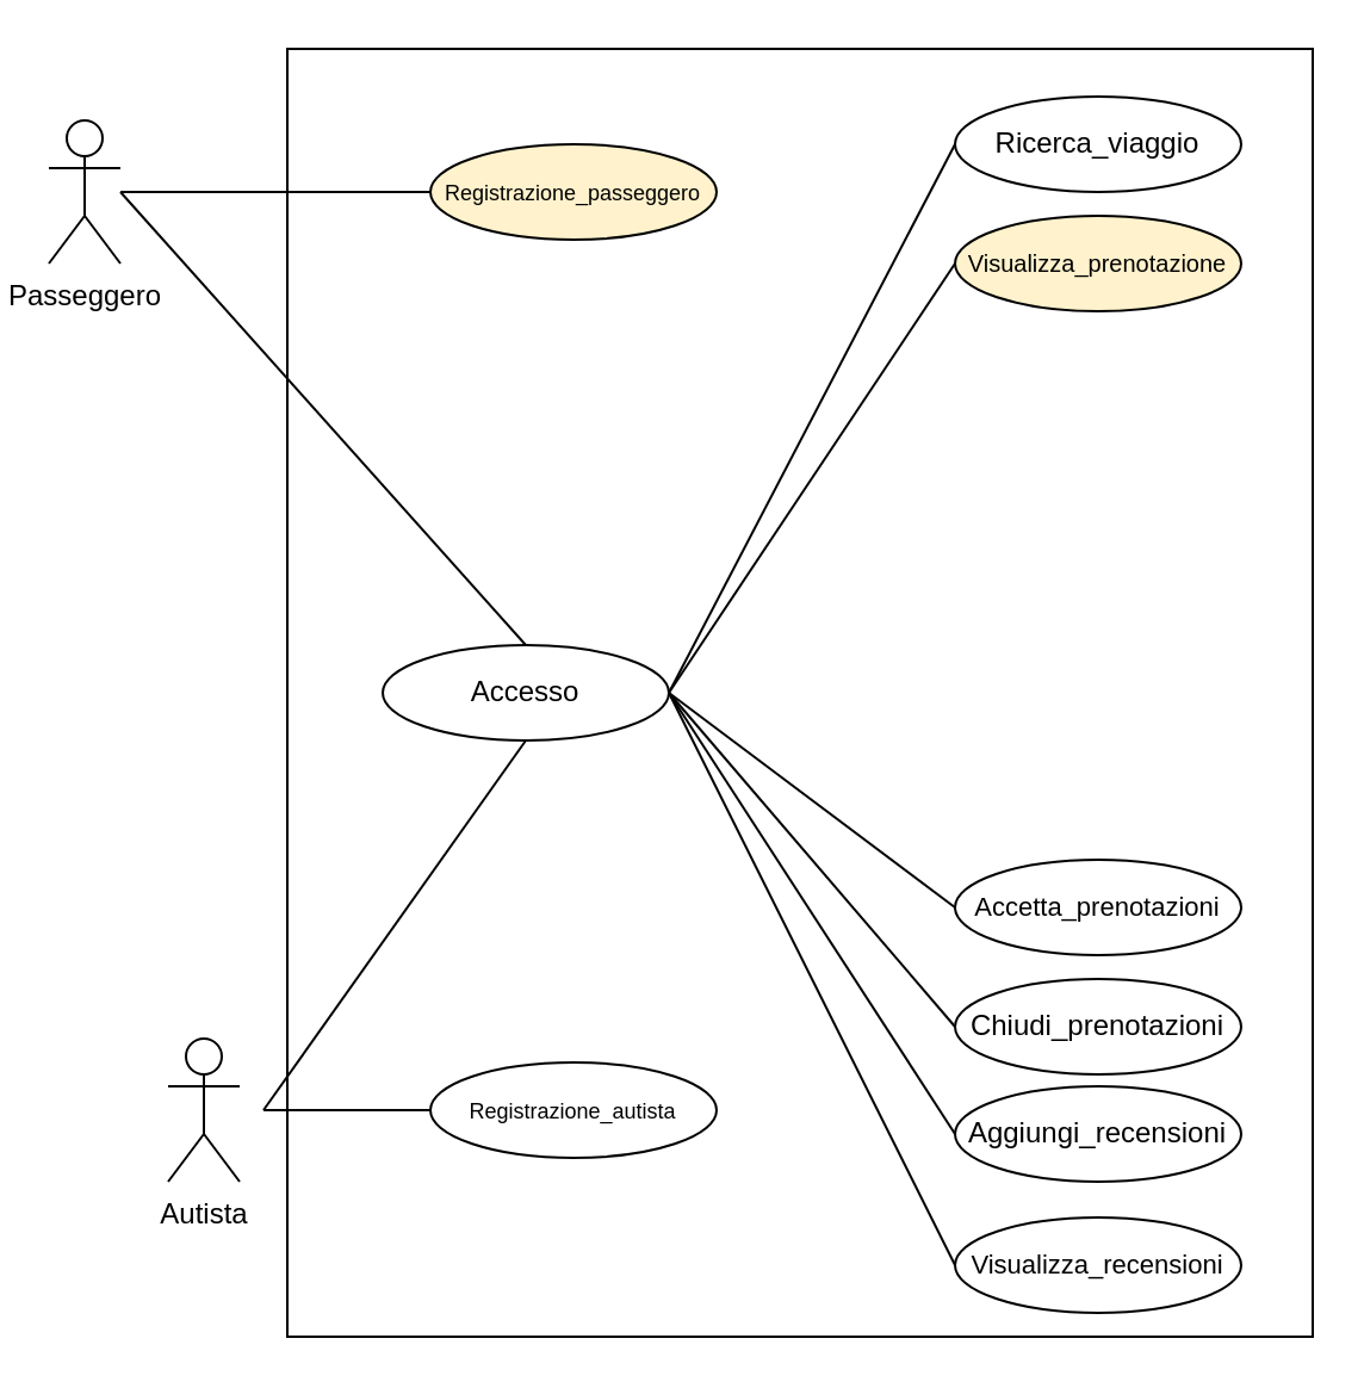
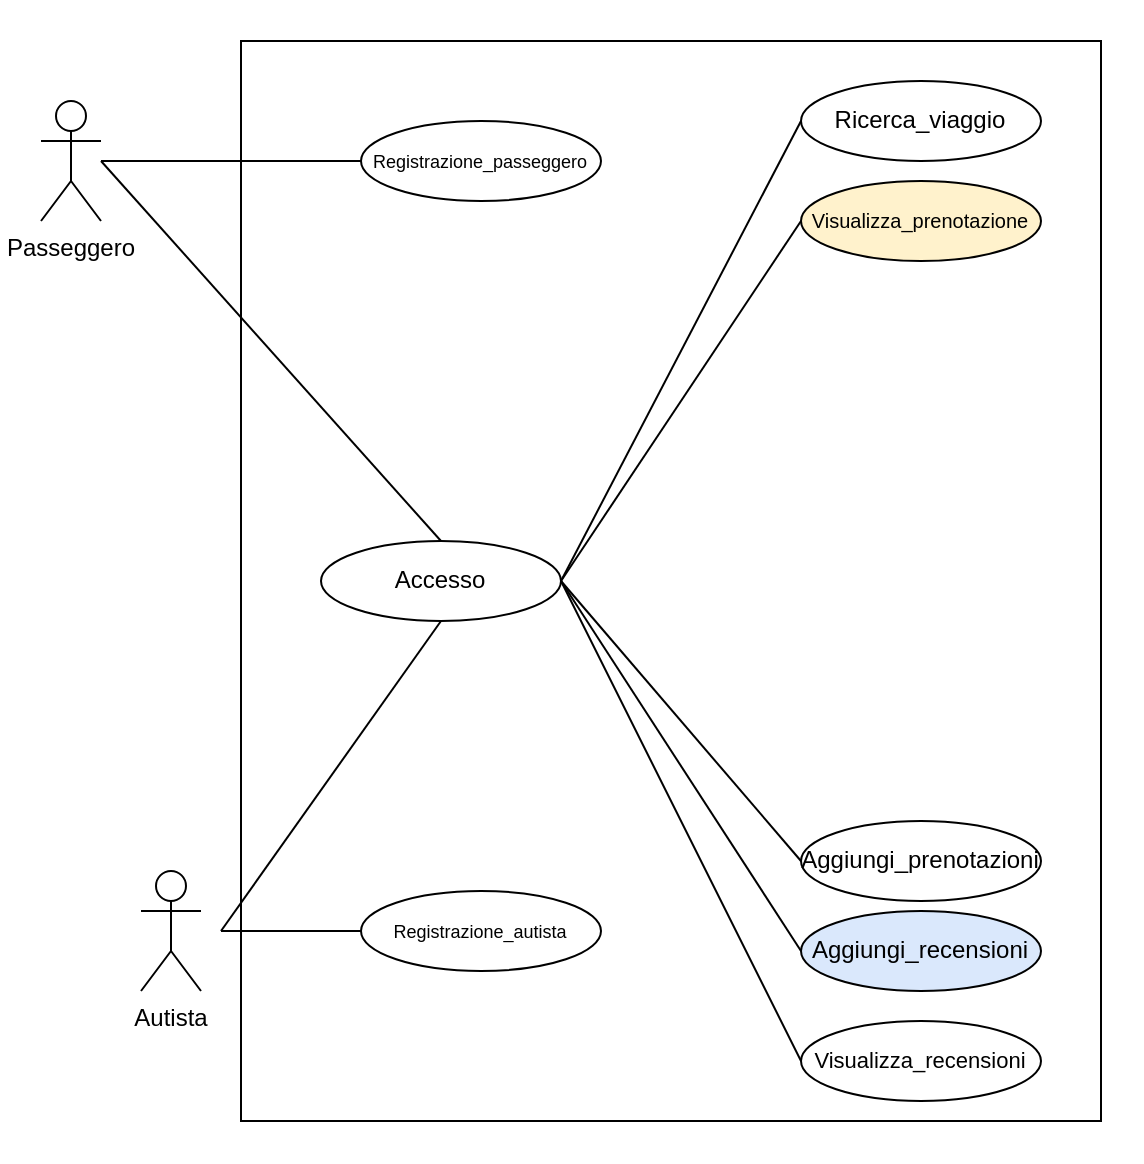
  <mxCell id="0" />
  <mxCell id="1" parent="0" />
  <mxCell id="2" value="Passeggero" style="shape=umlActor;verticalLabelPosition=bottom;verticalAlign=top;html=1;outlineConnect=0;" vertex="1" parent="1"><mxGeometry x="20" y="50" width="30" height="60" as="geometry" /></mxCell>
  <mxCell id="3" value="Autista" style="shape=umlActor;verticalLabelPosition=bottom;verticalAlign=top;html=1;outlineConnect=0;" vertex="1" parent="1"><mxGeometry x="70" y="435" width="30" height="60" as="geometry" /></mxCell>
  <mxCell id="4" value="" style="rounded=0;whiteSpace=wrap;html=1;" vertex="1" parent="1"><mxGeometry x="120" y="20" width="430" height="540" as="geometry" /></mxCell>
  <mxCell id="5" value="Ricerca_viaggio" style="ellipse;whiteSpace=wrap;html=1;" vertex="1" parent="1"><mxGeometry x="400" y="40" width="120" height="40" as="geometry" /></mxCell>
  <mxCell id="6" value="&lt;font style=&quot;font-size: 10px;&quot;&gt;Visualizza_prenotazione&lt;/font&gt;" style="ellipse;whiteSpace=wrap;html=1;fillColor=#fff2cc;" vertex="1" parent="1"><mxGeometry x="400" y="90" width="120" height="40" as="geometry" /></mxCell>
  <mxCell id="7" value="Accesso" style="ellipse;whiteSpace=wrap;html=1;" vertex="1" parent="1"><mxGeometry x="160" y="270" width="120" height="40" as="geometry" /></mxCell>
- <mxCell id="8" value="Aggiungi_recensioni" style="ellipse;whiteSpace=wrap;html=1;" vertex="1" parent="1"><mxGeometry x="400" y="455" width="120" height="40" as="geometry" /></mxCell>
- <mxCell id="9" value="Chiudi_prenotazioni" style="ellipse;whiteSpace=wrap;html=1;" vertex="1" parent="1"><mxGeometry x="400" y="410" width="120" height="40" as="geometry" /></mxCell>
- <mxCell id="10" value="&lt;font style=&quot;font-size: 11px;&quot;&gt;Accetta_prenotazioni&lt;/font&gt;" style="ellipse;whiteSpace=wrap;html=1;" vertex="1" parent="1"><mxGeometry x="400" y="360" width="120" height="40" as="geometry" /></mxCell>
+ <mxCell id="8" value="Aggiungi_recensioni" style="ellipse;whiteSpace=wrap;html=1;fillColor=#dae8fc;" vertex="1" parent="1"><mxGeometry x="400" y="455" width="120" height="40" as="geometry" /></mxCell>
+ <mxCell id="9" value="Aggiungi_prenotazioni" style="ellipse;whiteSpace=wrap;html=1;" vertex="1" parent="1"><mxGeometry x="400" y="410" width="120" height="40" as="geometry" /></mxCell>
  <mxCell id="11" value="&lt;font style=&quot;font-size: 11px;&quot;&gt;Visualizza_recensioni&lt;/font&gt;" style="ellipse;whiteSpace=wrap;html=1;" vertex="1" parent="1"><mxGeometry x="400" y="510" width="120" height="40" as="geometry" /></mxCell>
  <mxCell id="12" value="" style="endArrow=none;html=1;rounded=0;exitX=1;exitY=0.5;exitDx=0;exitDy=0;entryX=0;entryY=0.5;entryDx=0;entryDy=0;" edge="1" parent="1" source="7" target="5"><mxGeometry width="50" height="50" relative="1" as="geometry"><mxPoint x="350" y="300" as="sourcePoint" /><mxPoint x="400" y="250" as="targetPoint" /></mxGeometry></mxCell>
  <mxCell id="13" value="" style="endArrow=none;html=1;rounded=0;entryX=0;entryY=0.5;entryDx=0;entryDy=0;" edge="1" parent="1" target="6"><mxGeometry width="50" height="50" relative="1" as="geometry"><mxPoint x="280" y="290" as="sourcePoint" /><mxPoint x="410" y="70" as="targetPoint" /></mxGeometry></mxCell>
- <mxCell id="14" value="" style="endArrow=none;html=1;rounded=0;exitX=1;exitY=0.5;exitDx=0;exitDy=0;entryX=0;entryY=0.5;entryDx=0;entryDy=0;" edge="1" parent="1" source="7" target="10"><mxGeometry width="50" height="50" relative="1" as="geometry"><mxPoint x="290" y="300" as="sourcePoint" /><mxPoint x="410" y="340" as="targetPoint" /></mxGeometry></mxCell>
  <mxCell id="15" value="" style="endArrow=none;html=1;rounded=0;exitX=1;exitY=0.5;exitDx=0;exitDy=0;entryX=0;entryY=0.5;entryDx=0;entryDy=0;" edge="1" parent="1" source="7" target="9"><mxGeometry width="50" height="50" relative="1" as="geometry"><mxPoint x="290" y="300" as="sourcePoint" /><mxPoint x="410" y="390" as="targetPoint" /></mxGeometry></mxCell>
  <mxCell id="16" value="" style="endArrow=none;html=1;rounded=0;exitX=1;exitY=0.5;exitDx=0;exitDy=0;entryX=0;entryY=0.5;entryDx=0;entryDy=0;" edge="1" parent="1" source="7" target="8"><mxGeometry width="50" height="50" relative="1" as="geometry"><mxPoint x="290" y="300" as="sourcePoint" /><mxPoint x="410" y="440" as="targetPoint" /></mxGeometry></mxCell>
  <mxCell id="17" value="" style="endArrow=none;html=1;rounded=0;exitX=1;exitY=0.5;exitDx=0;exitDy=0;entryX=0;entryY=0.5;entryDx=0;entryDy=0;" edge="1" parent="1" source="7" target="11"><mxGeometry width="50" height="50" relative="1" as="geometry"><mxPoint x="290" y="300" as="sourcePoint" /><mxPoint x="410" y="485" as="targetPoint" /></mxGeometry></mxCell>
- <mxCell id="18" value="&lt;font style=&quot;font-size: 9px;&quot;&gt;Registrazione_passeggero&lt;/font&gt;" style="ellipse;whiteSpace=wrap;html=1;fillColor=#fff2cc;" vertex="1" parent="1"><mxGeometry x="180" y="60" width="120" height="40" as="geometry" /></mxCell>
+ <mxCell id="18" value="&lt;font style=&quot;font-size: 9px;&quot;&gt;Registrazione_passeggero&lt;/font&gt;" style="ellipse;whiteSpace=wrap;html=1;" vertex="1" parent="1"><mxGeometry x="180" y="60" width="120" height="40" as="geometry" /></mxCell>
  <mxCell id="19" value="&lt;span style=&quot;font-size: 9px;&quot;&gt;Registrazione_autista&lt;/span&gt;" style="ellipse;whiteSpace=wrap;html=1;" vertex="1" parent="1"><mxGeometry x="180" y="445" width="120" height="40" as="geometry" /></mxCell>
  <mxCell id="20" value="" style="endArrow=none;html=1;rounded=0;entryX=0;entryY=0.5;entryDx=0;entryDy=0;" edge="1" parent="1" target="19"><mxGeometry width="50" height="50" relative="1" as="geometry"><mxPoint x="110" y="465" as="sourcePoint" /><mxPoint x="400" y="250" as="targetPoint" /></mxGeometry></mxCell>
  <mxCell id="21" value="" style="endArrow=none;html=1;rounded=0;entryX=0;entryY=0.5;entryDx=0;entryDy=0;" edge="1" parent="1" source="2"><mxGeometry width="50" height="50" relative="1" as="geometry"><mxPoint x="110" y="80" as="sourcePoint" /><mxPoint x="180" y="80" as="targetPoint" /></mxGeometry></mxCell>
  <mxCell id="22" value="" style="endArrow=none;html=1;rounded=0;entryX=0.5;entryY=0;entryDx=0;entryDy=0;" edge="1" parent="1" target="7"><mxGeometry width="50" height="50" relative="1" as="geometry"><mxPoint x="50" y="80" as="sourcePoint" /><mxPoint x="400" y="250" as="targetPoint" /></mxGeometry></mxCell>
  <mxCell id="23" value="" style="endArrow=none;html=1;rounded=0;entryX=0.5;entryY=1;entryDx=0;entryDy=0;" edge="1" parent="1" target="7"><mxGeometry width="50" height="50" relative="1" as="geometry"><mxPoint x="110" y="465" as="sourcePoint" /><mxPoint x="230" y="280" as="targetPoint" /></mxGeometry></mxCell>
